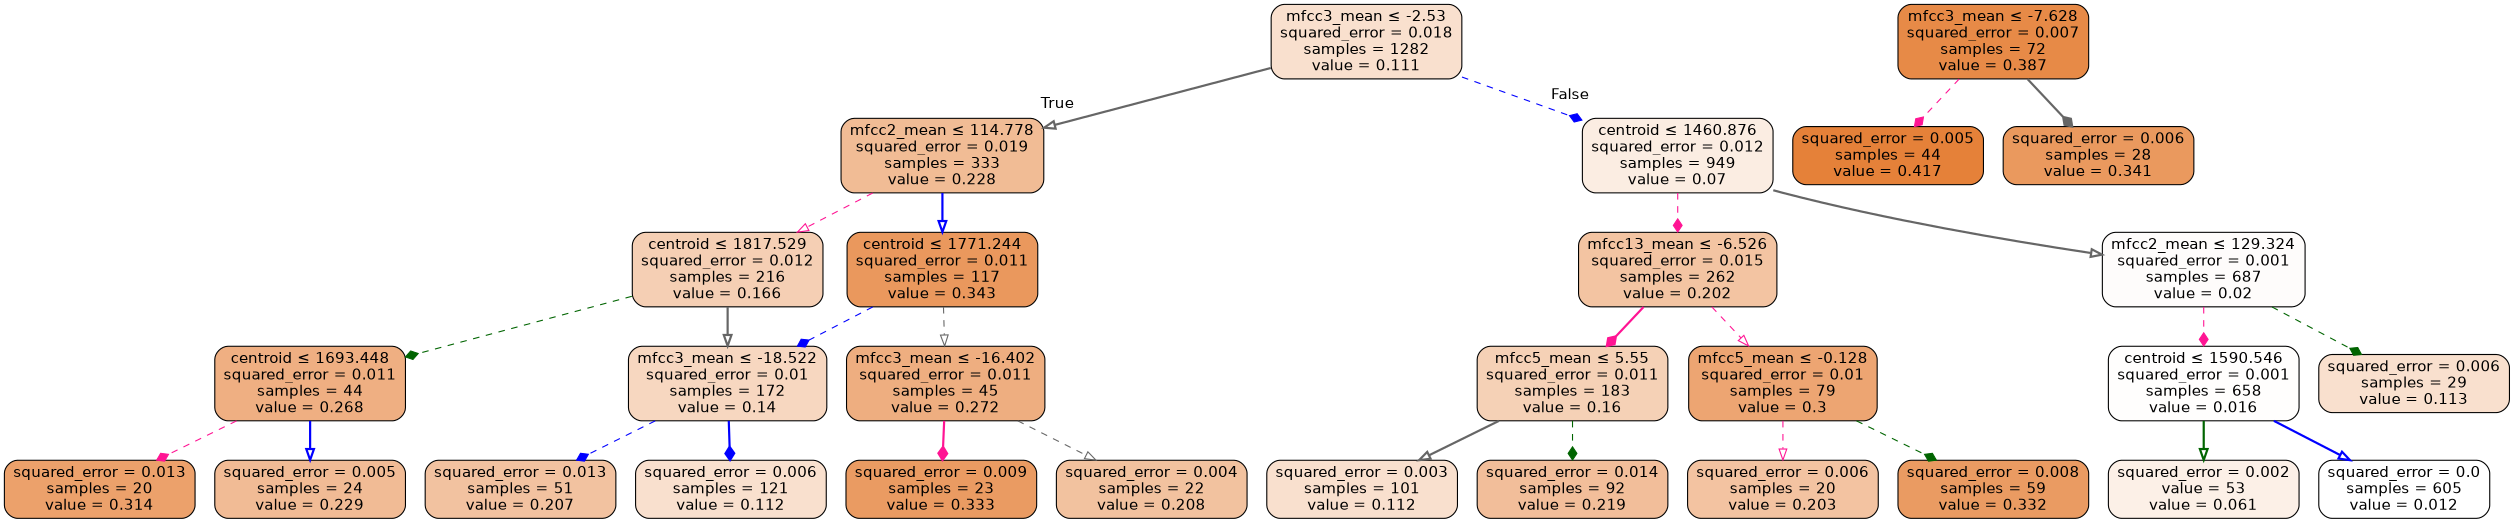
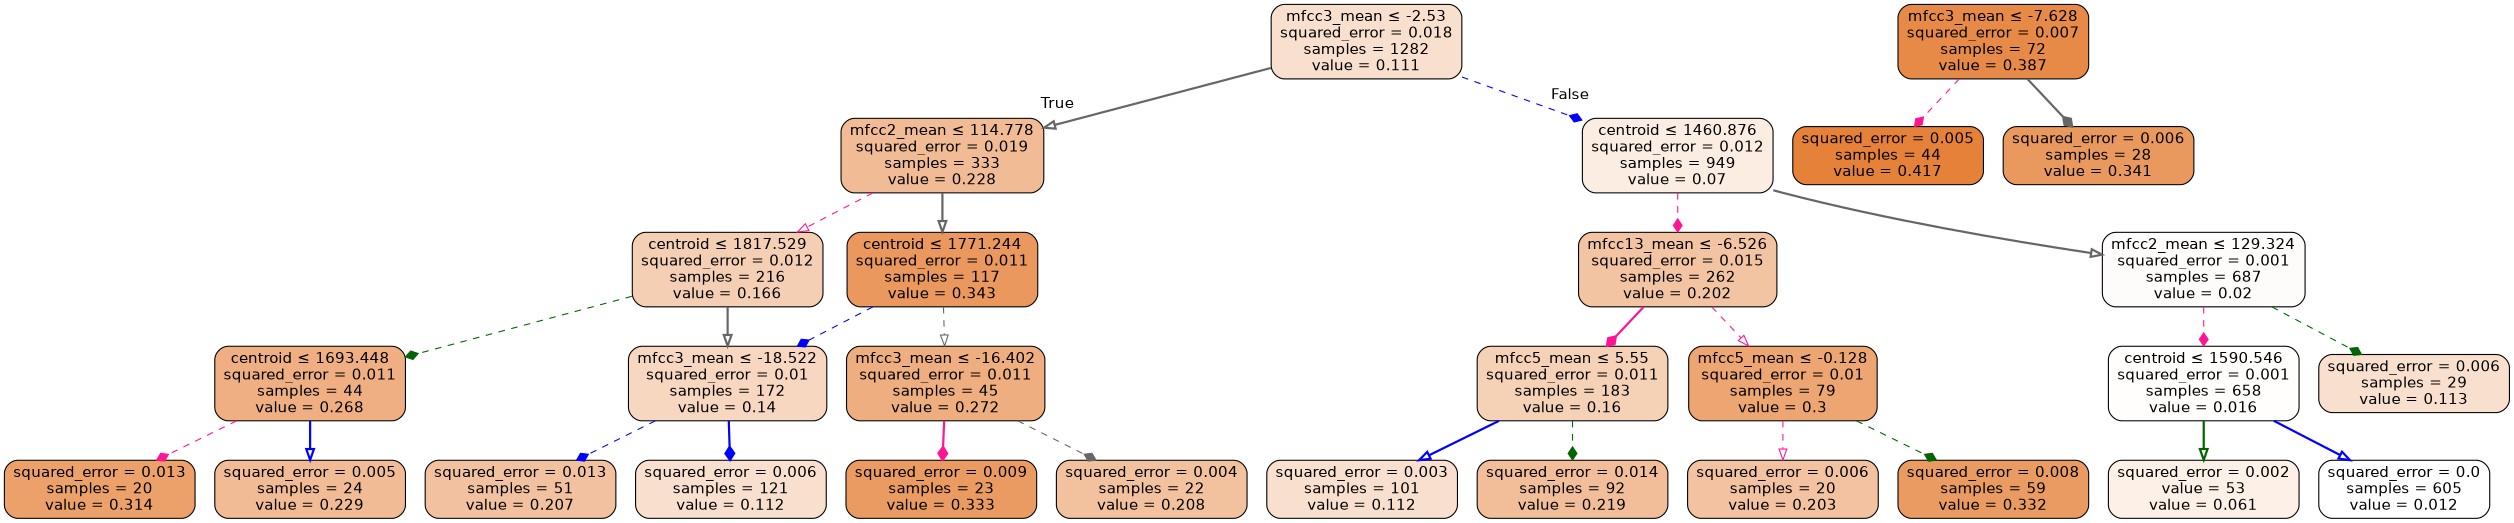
  digraph {
    node [color=black fillcolor="#f9e0ce" fontname=helvetica shape=box style="filled, rounded"]
    edge [arrowhead=diamond color=deeppink fontname=helvetica style=dashed]
    n1 [label=<mfcc3_mean &le; -2.53<br/>squared_error = 0.018<br/>samples = 1282<br/>value = 0.111>]
    n2 [fillcolor="#f1bc95" label=<mfcc2_mean &le; 114.778<br/>squared_error = 0.019<br/>samples = 333<br/>value = 0.228>]
    n3 [fillcolor="#fbede2" label=<centroid &le; 1460.876<br/>squared_error = 0.012<br/>samples = 949<br/>value = 0.07>]
    n4 [fillcolor="#f5cfb4" label=<centroid &le; 1817.529<br/>squared_error = 0.012<br/>samples = 216<br/>value = 0.166>]
    n5 [fillcolor="#ea985d" label=<centroid &le; 1771.244<br/>squared_error = 0.011<br/>samples = 117<br/>value = 0.343>]
    n6 [fillcolor="#f3c4a2" label=<mfcc13_mean &le; -6.526<br/>squared_error = 0.015<br/>samples = 262<br/>value = 0.202>]
    n7 [fillcolor="#fefcfb" label=<mfcc2_mean &le; 129.324<br/>squared_error = 0.001<br/>samples = 687<br/>value = 0.02>]
    n8 [fillcolor="#efaf82" label=<centroid &le; 1693.448<br/>squared_error = 0.011<br/>samples = 44<br/>value = 0.268>]
    n9 [fillcolor="#f7d7c0" label=<mfcc3_mean &le; -18.522<br/>squared_error = 0.01<br/>samples = 172<br/>value = 0.14>]
    n10 [fillcolor="#eeae80" label=<mfcc3_mean &le; -16.402<br/>squared_error = 0.011<br/>samples = 45<br/>value = 0.272>]
    n11 [fillcolor="#eca16b" label=<squared_error = 0.013<br/>samples = 20<br/>value = 0.314>]
    n12 [fillcolor="#f1bb95" label=<squared_error = 0.005<br/>samples = 24<br/>value = 0.229>]
    n13 [fillcolor="#f2c2a0" label=<squared_error = 0.013<br/>samples = 51<br/>value = 0.207>]
    n14 [label=<squared_error = 0.006<br/>samples = 121<br/>value = 0.112>]
    n15 [fillcolor="#e78a47" label=<mfcc3_mean &le; -7.628<br/>squared_error = 0.007<br/>samples = 72<br/>value = 0.387>]
    n16 [fillcolor="#e58139" label=<squared_error = 0.005<br/>samples = 44<br/>value = 0.417>]
    n17 [fillcolor="#ea995e" label=<squared_error = 0.006<br/>samples = 28<br/>value = 0.341>]
    n18 [fillcolor="#ea9b62" label=<squared_error = 0.009<br/>samples = 23<br/>value = 0.333>]
    n19 [fillcolor="#f2c29f" label=<squared_error = 0.004<br/>samples = 22<br/>value = 0.208>]
    n20 [fillcolor="#f5d1b6" label=<mfcc5_mean &le; 5.55<br/>squared_error = 0.011<br/>samples = 183<br/>value = 0.16>]
    n21 [fillcolor="#eda572" label=<mfcc5_mean &le; -0.128<br/>squared_error = 0.01<br/>samples = 79<br/>value = 0.3>]
    n22 [fillcolor="#fffefd" label=<centroid &le; 1590.546<br/>squared_error = 0.001<br/>samples = 658<br/>value = 0.016>]
    n23 [label=<squared_error = 0.006<br/>samples = 29<br/>value = 0.113>]
    n24 [label=<squared_error = 0.003<br/>samples = 101<br/>value = 0.112>]
    n25 [fillcolor="#f2be9a" label=<squared_error = 0.014<br/>samples = 92<br/>value = 0.219>]
    n26 [fillcolor="#f3c3a1" label=<squared_error = 0.006<br/>samples = 20<br/>value = 0.203>]
    n27 [fillcolor="#ea9b62" label=<squared_error = 0.008<br/>samples = 59<br/>value = 0.332>]
    n28 [fillcolor="#fcf0e7" label=<squared_error = 0.002<br/>value = 53<br/>value = 0.061>]
    n29 [fillcolor="#ffffff" label=<squared_error = 0.0<br/>samples = 605<br/>value = 0.012>]
    n1 -> n2 [arrowhead=onormal color=gray40 headlabel=True labelangle=45 labeldistance=2.5 style=bold]
    n1 -> n3 [color=blue headlabel=False labelangle=-45 labeldistance=2.5]
    n2 -> n4 [arrowhead=onormal]
-   n2 -> n5 [arrowhead=onormal color=blue style=bold]
+   n2 -> n5 [arrowhead=onormal color=gray40 style=bold]
    n3 -> n6
    n3 -> n7 [arrowhead=onormal color=gray40 style=bold]
    n4 -> n8 [color=darkgreen]
    n4 -> n9 [arrowhead=onormal color=gray40 style=bold]
    n5 -> n9 [color=blue]
    n5 -> n10 [arrowhead=onormal color=gray40]
    n6 -> n20 [style=bold]
    n6 -> n21 [arrowhead=onormal]
    n7 -> n22
    n7 -> n23 [color=darkgreen]
    n8 -> n11
    n8 -> n12 [arrowhead=onormal color=blue style=bold]
    n9 -> n13 [color=blue]
    n9 -> n14 [color=blue style=bold]
    n10 -> n18 [style=bold]
-   n10 -> n19 [arrowhead=onormal color=gray40]
+   n10 -> n19 [color=gray40]
    n15 -> n16
    n15 -> n17 [color=gray40 style=bold]
-   n20 -> n24 [arrowhead=onormal color=gray40 style=bold]
+   n20 -> n24 [arrowhead=onormal color=blue style=bold]
    n20 -> n25 [color=darkgreen]
    n21 -> n26 [arrowhead=onormal]
    n21 -> n27 [color=darkgreen]
    n22 -> n28 [arrowhead=onormal color=darkgreen style=bold]
    n22 -> n29 [arrowhead=onormal color=blue style=bold]
  }
